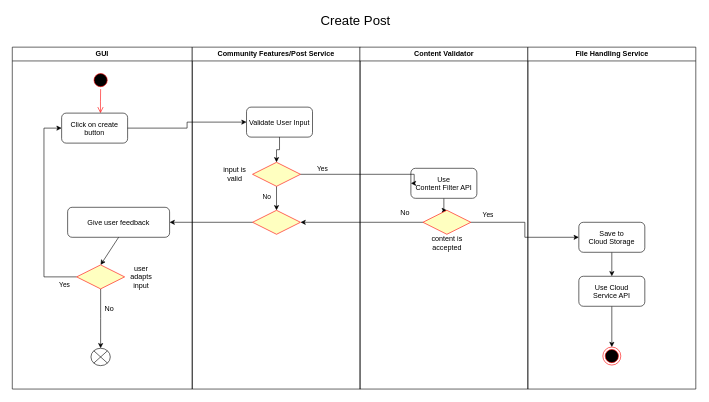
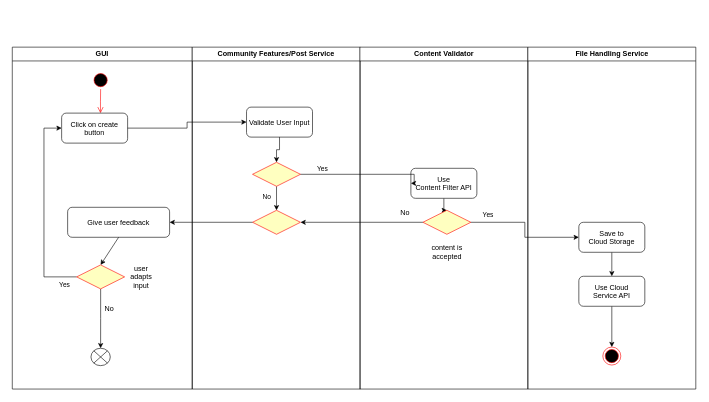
  <mxCell id="0" />
  <mxCell id="1" parent="0" />
  <mxCell id="2" value="GUI" style="swimlane;whiteSpace=wrap" parent="1" vertex="1"><mxGeometry x="20" y="78" width="300" height="570" as="geometry" /></mxCell>
  <mxCell id="3" value="" style="ellipse;shape=startState;fillColor=#000000;strokeColor=#ff0000;" parent="2" vertex="1"><mxGeometry x="132.25" y="40" width="30" height="30" as="geometry" /></mxCell>
  <mxCell id="4" value="" style="edgeStyle=elbowEdgeStyle;elbow=horizontal;verticalAlign=bottom;endArrow=open;endSize=8;strokeColor=#FF0000;endFill=1;rounded=0" parent="2" source="3" target="5" edge="1"><mxGeometry x="132.25" y="40" as="geometry"><mxPoint x="147.25" y="110" as="targetPoint" /></mxGeometry></mxCell>
  <mxCell id="5" value="Click on create &#10;button" style="rounded=1;" parent="2" vertex="1"><mxGeometry x="82.25" y="110" width="110" height="50" as="geometry" /></mxCell>
  <mxCell id="6" value="" style="shape=sumEllipse;perimeter=ellipsePerimeter;whiteSpace=wrap;html=1;backgroundOutline=1;" parent="2" vertex="1"><mxGeometry x="131.12" y="502" width="32.25" height="29" as="geometry" /></mxCell>
  <mxCell id="7" value="Give user feedback" style="rounded=1;" vertex="1" parent="2"><mxGeometry x="92.25" y="267" width="170" height="50" as="geometry" /></mxCell>
  <mxCell id="8" value="" style="endArrow=classic;html=1;rounded=0;exitX=0.5;exitY=1;exitDx=0;exitDy=0;entryX=0.5;entryY=0;entryDx=0;entryDy=0;" edge="1" parent="2" source="7" target="12"><mxGeometry width="50" height="50" relative="1" as="geometry"><mxPoint x="137.75" y="592" as="sourcePoint" /><mxPoint x="147.75" y="353" as="targetPoint" /></mxGeometry></mxCell>
  <mxCell id="9" style="edgeStyle=orthogonalEdgeStyle;rounded=0;orthogonalLoop=1;jettySize=auto;html=1;entryX=0;entryY=0.5;entryDx=0;entryDy=0;exitX=0;exitY=0.5;exitDx=0;exitDy=0;" edge="1" parent="2" source="12" target="5"><mxGeometry relative="1" as="geometry"><mxPoint x="196.75" y="412" as="sourcePoint" /><Array as="points"><mxPoint x="52.75" y="383" /><mxPoint x="52.75" y="135" /></Array></mxGeometry></mxCell>
  <mxCell id="10" value="Yes" style="edgeLabel;html=1;align=center;verticalAlign=middle;resizable=0;points=[];" vertex="1" connectable="0" parent="9"><mxGeometry x="-0.284" relative="1" as="geometry"><mxPoint x="34" y="78" as="offset" /></mxGeometry></mxCell>
  <mxCell id="11" style="edgeStyle=orthogonalEdgeStyle;rounded=0;orthogonalLoop=1;jettySize=auto;html=1;entryX=0.5;entryY=0;entryDx=0;entryDy=0;" edge="1" parent="2" source="12" target="6"><mxGeometry relative="1" as="geometry" /></mxCell>
  <mxCell id="12" value="" style="rhombus;fillColor=#ffffc0;strokeColor=#ff0000;" vertex="1" parent="2"><mxGeometry x="107.25" y="363" width="80" height="40" as="geometry" /></mxCell>
  <mxCell id="13" value="&lt;span style=&quot;&quot;&gt;user adapts input&lt;/span&gt;" style="text;html=1;strokeColor=none;fillColor=none;align=center;verticalAlign=middle;whiteSpace=wrap;rounded=0;" vertex="1" parent="2"><mxGeometry x="185" y="368" width="60" height="30" as="geometry" /></mxCell>
  <mxCell id="14" value="&lt;span style=&quot;&quot;&gt;No&lt;/span&gt;" style="text;html=1;strokeColor=none;fillColor=none;align=center;verticalAlign=middle;whiteSpace=wrap;rounded=0;" vertex="1" parent="2"><mxGeometry x="132.25" y="422" width="60" height="30" as="geometry" /></mxCell>
  <mxCell id="15" value="Community Features/Post Service" style="swimlane;whiteSpace=wrap;startSize=23;" parent="1" vertex="1"><mxGeometry x="320" y="78" width="280" height="570" as="geometry" /></mxCell>
  <mxCell id="16" style="edgeStyle=orthogonalEdgeStyle;rounded=0;orthogonalLoop=1;jettySize=auto;html=1;" parent="15" source="17" target="19" edge="1"><mxGeometry relative="1" as="geometry" /></mxCell>
  <mxCell id="17" value="Validate User Input" style="rounded=1;" parent="15" vertex="1"><mxGeometry x="90.5" y="100" width="110" height="50" as="geometry" /></mxCell>
  <mxCell id="18" style="edgeStyle=orthogonalEdgeStyle;rounded=0;orthogonalLoop=1;jettySize=auto;html=1;entryX=0.5;entryY=0;entryDx=0;entryDy=0;" edge="1" parent="15" source="19" target="20"><mxGeometry relative="1" as="geometry" /></mxCell>
  <mxCell id="19" value="" style="rhombus;fillColor=#ffffc0;strokeColor=#ff0000;" parent="15" vertex="1"><mxGeometry x="100.5" y="192" width="80" height="40" as="geometry" /></mxCell>
  <mxCell id="20" value="" style="rhombus;fillColor=#ffffc0;strokeColor=#ff0000;" vertex="1" parent="15"><mxGeometry x="100.5" y="272" width="80" height="40" as="geometry" /></mxCell>
  <mxCell id="21" value="No" style="edgeLabel;html=1;align=center;verticalAlign=middle;resizable=0;points=[];" vertex="1" connectable="0" parent="15"><mxGeometry x="195" y="212" as="geometry"><mxPoint x="-72" y="36" as="offset" /></mxGeometry></mxCell>
- <mxCell id="22" value="&lt;span style=&quot;&quot;&gt;input is valid&lt;/span&gt;" style="text;html=1;strokeColor=none;fillColor=none;align=center;verticalAlign=middle;whiteSpace=wrap;rounded=0;" vertex="1" parent="15"><mxGeometry x="40.5" y="197" width="60" height="30" as="geometry" /></mxCell>
  <mxCell id="23" value="Content Validator" style="swimlane;whiteSpace=wrap" parent="1" vertex="1"><mxGeometry x="599.5" y="78" width="280" height="570" as="geometry" /></mxCell>
  <mxCell id="24" style="edgeStyle=orthogonalEdgeStyle;rounded=0;orthogonalLoop=1;jettySize=auto;html=1;entryX=0.5;entryY=0;entryDx=0;entryDy=0;" edge="1" parent="23" source="25" target="26"><mxGeometry relative="1" as="geometry" /></mxCell>
  <mxCell id="25" value="Use &#10;Content Filter API" style="rounded=1;" vertex="1" parent="23"><mxGeometry x="85" y="202" width="110" height="50" as="geometry" /></mxCell>
  <mxCell id="26" value="" style="rhombus;fillColor=#ffffc0;strokeColor=#ff0000;" vertex="1" parent="23"><mxGeometry x="105" y="272" width="80" height="40" as="geometry" /></mxCell>
- <mxCell id="27" value="&lt;span style=&quot;&quot;&gt;content is accepted&lt;/span&gt;" style="text;html=1;strokeColor=none;fillColor=none;align=center;verticalAlign=middle;whiteSpace=wrap;rounded=0;" vertex="1" parent="23"><mxGeometry x="115" y="312" width="60" height="30" as="geometry" /></mxCell>
+ <mxCell id="27" value="&lt;span style=&quot;&quot;&gt;content is accepted&lt;/span&gt;" style="text;html=1;strokeColor=none;fillColor=none;align=center;verticalAlign=middle;whiteSpace=wrap;rounded=0;" vertex="1" parent="23"><mxGeometry x="115" y="327" width="60" height="30" as="geometry" /></mxCell>
  <mxCell id="28" value="Yes" style="edgeLabel;html=1;align=center;verticalAlign=middle;resizable=0;points=[];" vertex="1" connectable="0" parent="23"><mxGeometry x="-24.5" y="162" as="geometry"><mxPoint x="237" y="116" as="offset" /></mxGeometry></mxCell>
  <mxCell id="29" value="&lt;span style=&quot;&quot;&gt;No&lt;/span&gt;" style="text;html=1;strokeColor=none;fillColor=none;align=center;verticalAlign=middle;whiteSpace=wrap;rounded=0;" vertex="1" parent="23"><mxGeometry x="45" y="262" width="60" height="30" as="geometry" /></mxCell>
- <mxCell id="30" value="&lt;font style=&quot;font-size: 22px;&quot;&gt;Create Post&lt;/font&gt;" style="text;html=1;strokeColor=none;fillColor=none;align=center;verticalAlign=middle;whiteSpace=wrap;rounded=0;" parent="1" vertex="1"><mxGeometry x="525" y="20" width="135" height="30" as="geometry" /></mxCell>
  <mxCell id="31" style="edgeStyle=orthogonalEdgeStyle;rounded=0;orthogonalLoop=1;jettySize=auto;html=1;entryX=0;entryY=0.5;entryDx=0;entryDy=0;" parent="1" source="5" target="17" edge="1"><mxGeometry relative="1" as="geometry" /></mxCell>
  <mxCell id="32" value="File Handling Service" style="swimlane;whiteSpace=wrap" vertex="1" parent="1"><mxGeometry x="879.5" y="78" width="280" height="570" as="geometry" /></mxCell>
  <mxCell id="33" value="" style="ellipse;shape=endState;fillColor=#000000;strokeColor=#ff0000" vertex="1" parent="32"><mxGeometry x="125" y="500" width="30" height="30" as="geometry" /></mxCell>
  <mxCell id="34" style="edgeStyle=orthogonalEdgeStyle;rounded=0;orthogonalLoop=1;jettySize=auto;html=1;entryX=0.5;entryY=0;entryDx=0;entryDy=0;" edge="1" parent="32" source="35" target="37"><mxGeometry relative="1" as="geometry" /></mxCell>
  <mxCell id="35" value="Save to &#10;Cloud Storage" style="rounded=1;" vertex="1" parent="32"><mxGeometry x="85" y="292" width="110" height="50" as="geometry" /></mxCell>
  <mxCell id="36" style="edgeStyle=orthogonalEdgeStyle;rounded=0;orthogonalLoop=1;jettySize=auto;html=1;entryX=0.5;entryY=0;entryDx=0;entryDy=0;" edge="1" parent="32" source="37" target="33"><mxGeometry relative="1" as="geometry" /></mxCell>
  <mxCell id="37" value="Use Cloud &#10;Service API" style="rounded=1;" vertex="1" parent="32"><mxGeometry x="85" y="382" width="110" height="50" as="geometry" /></mxCell>
  <mxCell id="38" style="edgeStyle=orthogonalEdgeStyle;rounded=0;orthogonalLoop=1;jettySize=auto;html=1;entryX=0;entryY=0.5;entryDx=0;entryDy=0;" parent="1" source="19" edge="1" target="25"><mxGeometry relative="1" as="geometry"><mxPoint x="625" y="260" as="targetPoint" /><Array as="points"><mxPoint x="690" y="290" /></Array></mxGeometry></mxCell>
  <mxCell id="39" value="Yes" style="edgeLabel;html=1;align=center;verticalAlign=middle;resizable=0;points=[];" parent="38" vertex="1" connectable="0"><mxGeometry x="-0.478" y="2" relative="1" as="geometry"><mxPoint x="-19" y="-8" as="offset" /></mxGeometry></mxCell>
  <mxCell id="40" style="edgeStyle=orthogonalEdgeStyle;rounded=0;orthogonalLoop=1;jettySize=auto;html=1;entryX=1;entryY=0.5;entryDx=0;entryDy=0;" edge="1" parent="1" source="26" target="20"><mxGeometry relative="1" as="geometry" /></mxCell>
  <mxCell id="41" style="edgeStyle=orthogonalEdgeStyle;rounded=0;orthogonalLoop=1;jettySize=auto;html=1;" edge="1" parent="1" source="26" target="35"><mxGeometry relative="1" as="geometry" /></mxCell>
  <mxCell id="42" style="edgeStyle=orthogonalEdgeStyle;rounded=0;orthogonalLoop=1;jettySize=auto;html=1;entryX=1;entryY=0.5;entryDx=0;entryDy=0;" edge="1" parent="1" source="20" target="7"><mxGeometry relative="1" as="geometry" /></mxCell>
